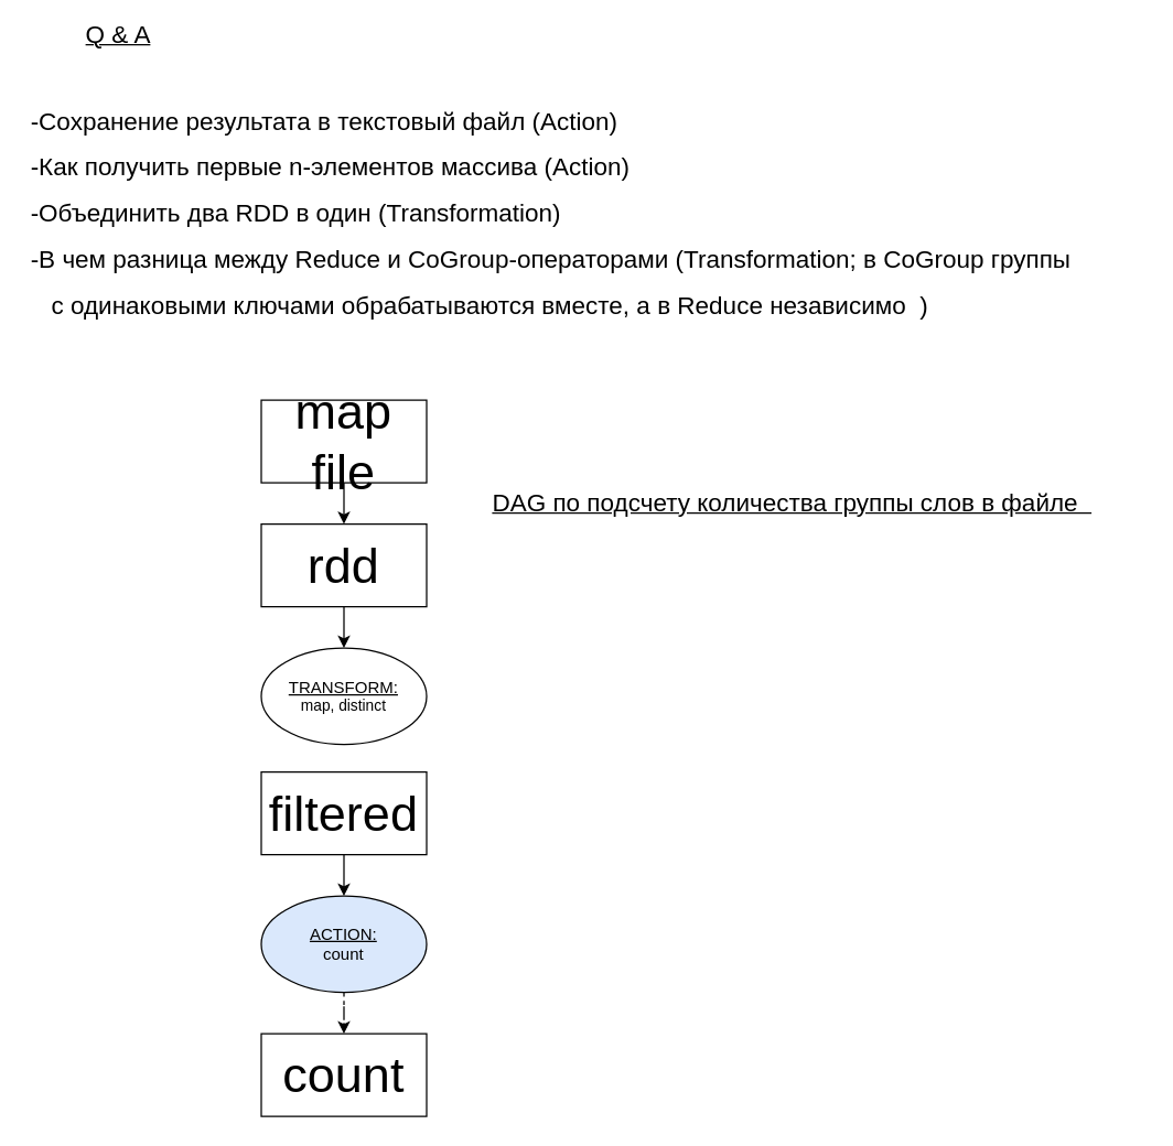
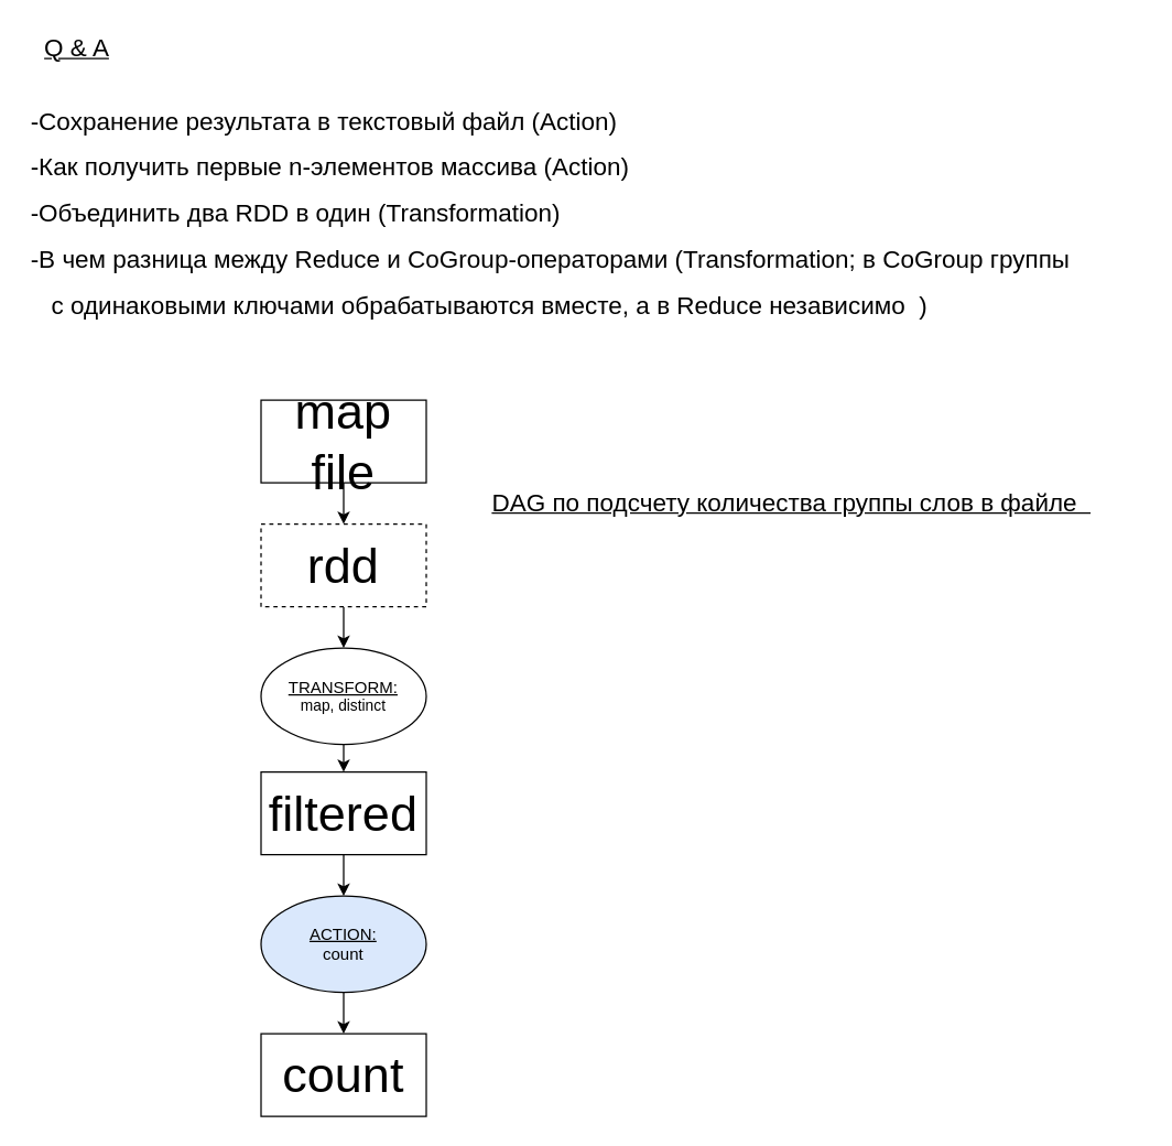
  <mxCell id="0" />
  <mxCell id="1" parent="0" />
  <mxCell id="2" value="&lt;pre&gt;&lt;span style=&quot;font-family: Golos, Arial, sans-serif; font-size: 18px; background-color: rgb(255, 255, 255);&quot;&gt;-Сохранение результата в текстовый файл (Action)&lt;/span&gt;&lt;/pre&gt;&lt;pre&gt;&lt;span style=&quot;font-family: Golos, Arial, sans-serif; font-size: 18px; background-color: rgb(255, 255, 255);&quot;&gt;-Как получить первые n-элементов массива (Action)&lt;/span&gt;&lt;/pre&gt;&lt;pre&gt;&lt;span style=&quot;font-family: Golos, Arial, sans-serif; font-size: 18px; background-color: rgb(255, 255, 255);&quot;&gt;-Объединить два RDD в один (Transformation)&lt;/span&gt;&lt;/pre&gt;&lt;pre&gt;&lt;span style=&quot;font-family: Golos, Arial, sans-serif; font-size: 18px; background-color: rgb(255, 255, 255);&quot;&gt;-В чем разница между Reduce и CoGroup-операторами (&lt;/span&gt;&lt;span style=&quot;font-family: Golos, Arial, sans-serif; font-size: 18px; background-color: rgb(255, 255, 255);&quot;&gt;Transformation; в CoGroup группы &amp;nbsp;&lt;/span&gt;&lt;/pre&gt;&lt;pre&gt;&lt;span style=&quot;background-color: rgb(255, 255, 255);&quot;&gt;&lt;font face=&quot;Golos, Arial, sans-serif&quot;&gt;&lt;span style=&quot;font-size: 18px;&quot;&gt;&lt;span style=&quot;white-space: pre;&quot;&gt; &lt;span style=&quot;white-space: pre;&quot;&gt; &lt;span style=&quot;white-space: pre;&quot;&gt; &lt;/span&gt;&lt;/span&gt;&lt;/span&gt;с одинаковыми ключами обрабатываются вместе, а в Reduce независимо  )&lt;/span&gt;&lt;/font&gt;&lt;/span&gt;&lt;br&gt;&lt;/pre&gt;" style="text;html=1;align=left;verticalAlign=middle;resizable=0;points=[];autosize=1;strokeColor=none;fillColor=none;" parent="1" vertex="1"><mxGeometry x="20" y="60" width="790" height="190" as="geometry" /></mxCell>
  <mxCell id="3" value="" style="edgeStyle=orthogonalEdgeStyle;rounded=0;orthogonalLoop=1;jettySize=auto;html=1;fontSize=36;" parent="1" source="4" target="6" edge="1"><mxGeometry relative="1" as="geometry" /></mxCell>
  <mxCell id="4" value="map file" style="rounded=0;whiteSpace=wrap;html=1;fontSize=36;" parent="1" vertex="1"><mxGeometry x="189" y="290" width="120" height="60" as="geometry" /></mxCell>
  <mxCell id="5" value="" style="edgeStyle=orthogonalEdgeStyle;rounded=0;orthogonalLoop=1;jettySize=auto;html=1;fontSize=36;entryX=0.5;entryY=0;entryDx=0;entryDy=0;" parent="1" source="6" target="11" edge="1"><mxGeometry relative="1" as="geometry"><mxPoint x="249" y="574.5" as="targetPoint" /></mxGeometry></mxCell>
- <mxCell id="6" value="rdd" style="rounded=0;whiteSpace=wrap;html=1;fontSize=36;" parent="1" vertex="1"><mxGeometry x="189" y="380" width="120" height="60" as="geometry" /></mxCell>
+ <mxCell id="6" value="rdd" style="rounded=0;whiteSpace=wrap;html=1;fontSize=36;dashed=1;" parent="1" vertex="1"><mxGeometry x="189" y="380" width="120" height="60" as="geometry" /></mxCell>
+ <mxCell id="7" value="" style="edgeStyle=orthogonalEdgeStyle;rounded=0;orthogonalLoop=1;jettySize=auto;html=1;fontSize=11;exitX=0.5;exitY=1;exitDx=0;exitDy=0;entryX=0.5;entryY=0;entryDx=0;entryDy=0;" parent="1" source="11" target="9" edge="1"><mxGeometry relative="1" as="geometry" /></mxCell>
  <mxCell id="8" value="" style="edgeStyle=orthogonalEdgeStyle;rounded=0;orthogonalLoop=1;jettySize=auto;html=1;fontSize=11;" parent="1" source="9" target="13" edge="1"><mxGeometry relative="1" as="geometry" /></mxCell>
  <mxCell id="9" value="filtered" style="rounded=0;whiteSpace=wrap;html=1;fontSize=36;" parent="1" vertex="1"><mxGeometry x="189" y="560" width="120" height="60" as="geometry" /></mxCell>
  <mxCell id="10" value="count" style="rounded=0;whiteSpace=wrap;html=1;fontSize=36;" parent="1" vertex="1"><mxGeometry x="189" y="750" width="120" height="60" as="geometry" /></mxCell>
  <mxCell id="11" value="&lt;u style=&quot;font-size: 12px;&quot;&gt;TRANSFORM:&lt;br&gt;&lt;/u&gt;map, distinct" style="ellipse;whiteSpace=wrap;html=1;fontSize=11;" parent="1" vertex="1"><mxGeometry x="189" y="470" width="120" height="70" as="geometry" /></mxCell>
- <mxCell id="12" value="" style="edgeStyle=orthogonalEdgeStyle;rounded=0;orthogonalLoop=1;jettySize=auto;html=1;fontSize=11;dashed=1;" parent="1" source="13" target="10" edge="1"><mxGeometry relative="1" as="geometry" /></mxCell>
+ <mxCell id="12" value="" style="edgeStyle=orthogonalEdgeStyle;rounded=0;orthogonalLoop=1;jettySize=auto;html=1;fontSize=11;" parent="1" source="13" target="10" edge="1"><mxGeometry relative="1" as="geometry" /></mxCell>
  <mxCell id="13" value="&lt;font style=&quot;font-size: 12px;&quot;&gt;&lt;u&gt;ACTION:&lt;/u&gt;&lt;br&gt;count&lt;br&gt;&lt;/font&gt;" style="ellipse;whiteSpace=wrap;html=1;fontSize=11;fillColor=#dae8fc;" parent="1" vertex="1"><mxGeometry x="189" y="650" width="120" height="70" as="geometry" /></mxCell>
- <mxCell id="14" value="&lt;u&gt;&lt;font style=&quot;font-size: 18px;&quot;&gt;Q &amp;amp; A&lt;/font&gt;&lt;/u&gt;" style="text;html=1;align=center;verticalAlign=middle;resizable=0;points=[];autosize=1;strokeColor=none;fillColor=none;fontSize=12;" parent="1" vertex="1"><mxGeometry x="50" y="10" width="70" height="30" as="geometry" /></mxCell>
+ <mxCell id="14" value="&lt;u&gt;&lt;font style=&quot;font-size: 18px;&quot;&gt;Q &amp;amp; A&lt;/font&gt;&lt;/u&gt;" style="text;html=1;align=center;verticalAlign=middle;resizable=0;points=[];autosize=1;strokeColor=none;fillColor=none;fontSize=12;" parent="1" vertex="1"><mxGeometry x="20" y="20" width="70" height="30" as="geometry" /></mxCell>
  <mxCell id="15" value="&lt;u&gt;DAG по подсчету количества группы слов в файле &amp;nbsp;&lt;/u&gt;" style="text;html=1;align=center;verticalAlign=middle;resizable=0;points=[];autosize=1;strokeColor=none;fillColor=none;fontSize=18;" parent="1" vertex="1"><mxGeometry x="319" y="350" width="510" height="30" as="geometry" /></mxCell>
